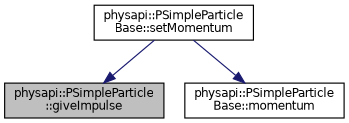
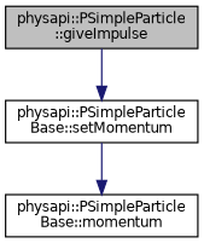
  digraph {
    rankdir=TB
    node [color=black fillcolor=white fontname=Helvetica fontsize=10 shape=record style=filled]
    edge [color=midnightblue fontname=Helvetica fontsize=10 labelfontname=Helvetica labelfontsize=10 style=solid]
    n1 [fillcolor=grey75 fontcolor=black height=0.2 label="physapi::PSimpleParticle\l::giveImpulse" width=0.4]
    n2 [height=0.2 label="physapi::PSimpleParticle\lBase::setMomentum" width=0.4]
    n3 [height=0.2 label="physapi::PSimpleParticle\lBase::momentum" width=0.4]
-   n2 -> n1
+   n1 -> n2
    n2 -> n3
  }
